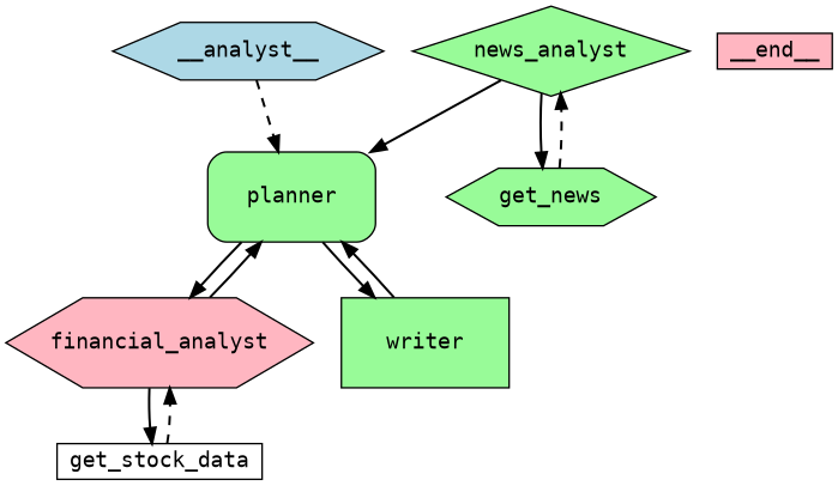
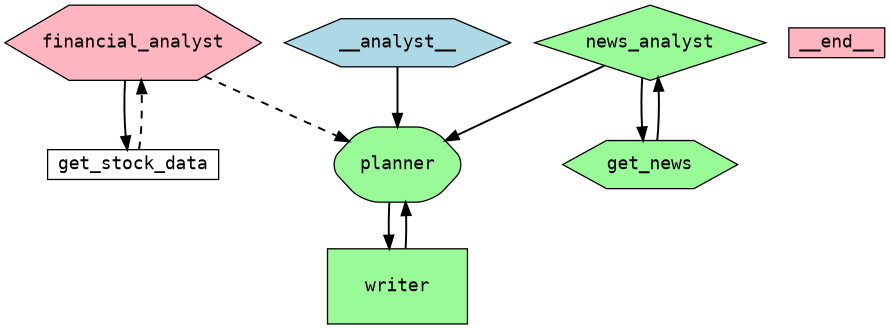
  digraph {
    fontname="DejaVu Sans Mono"
    splines=true
    node [fillcolor=palegreen fontname="DejaVu Sans Mono" shape=box style=filled]
    edge [fontname="DejaVu Sans Mono" penwidth=1.5 style=bold]
    n1 [fillcolor=lightblue height=0.3 label=__analyst__ shape=hexagon width=0.5]
-   n2 [height=0.8 label=planner style="rounded,filled" width=1.5]
+   n2 [height=0.8 label=planner shape=hexagon style="rounded,filled" width=1.5]
    n3 [fillcolor=lightpink height=0.8 label=financial_analyst shape=hexagon width=1.5]
    n4 [height=0.8 label=writer width=1.5]
    n5 [fillcolor=lightpink height=0.3 label=__end__ width=0.5]
    n6 [fillcolor=white height=0.3 label=get_stock_data width=0.5]
    n7 [height=0.8 label=news_analyst shape=diamond width=1.5]
    n8 [height=0.3 label=get_news shape=hexagon width=0.5]
-   n1 -> n2 [style=dashed]
-   n2 -> n3
+   n1 -> n2
    n2 -> n4
-   n3 -> n2
+   n3 -> n2 [style=dashed]
    n3 -> n6
    n4 -> n2
    n6 -> n3 [style=dashed]
    n7 -> n2
    n7 -> n8
-   n8 -> n7 [style=dashed]
+   n8 -> n7
  }
